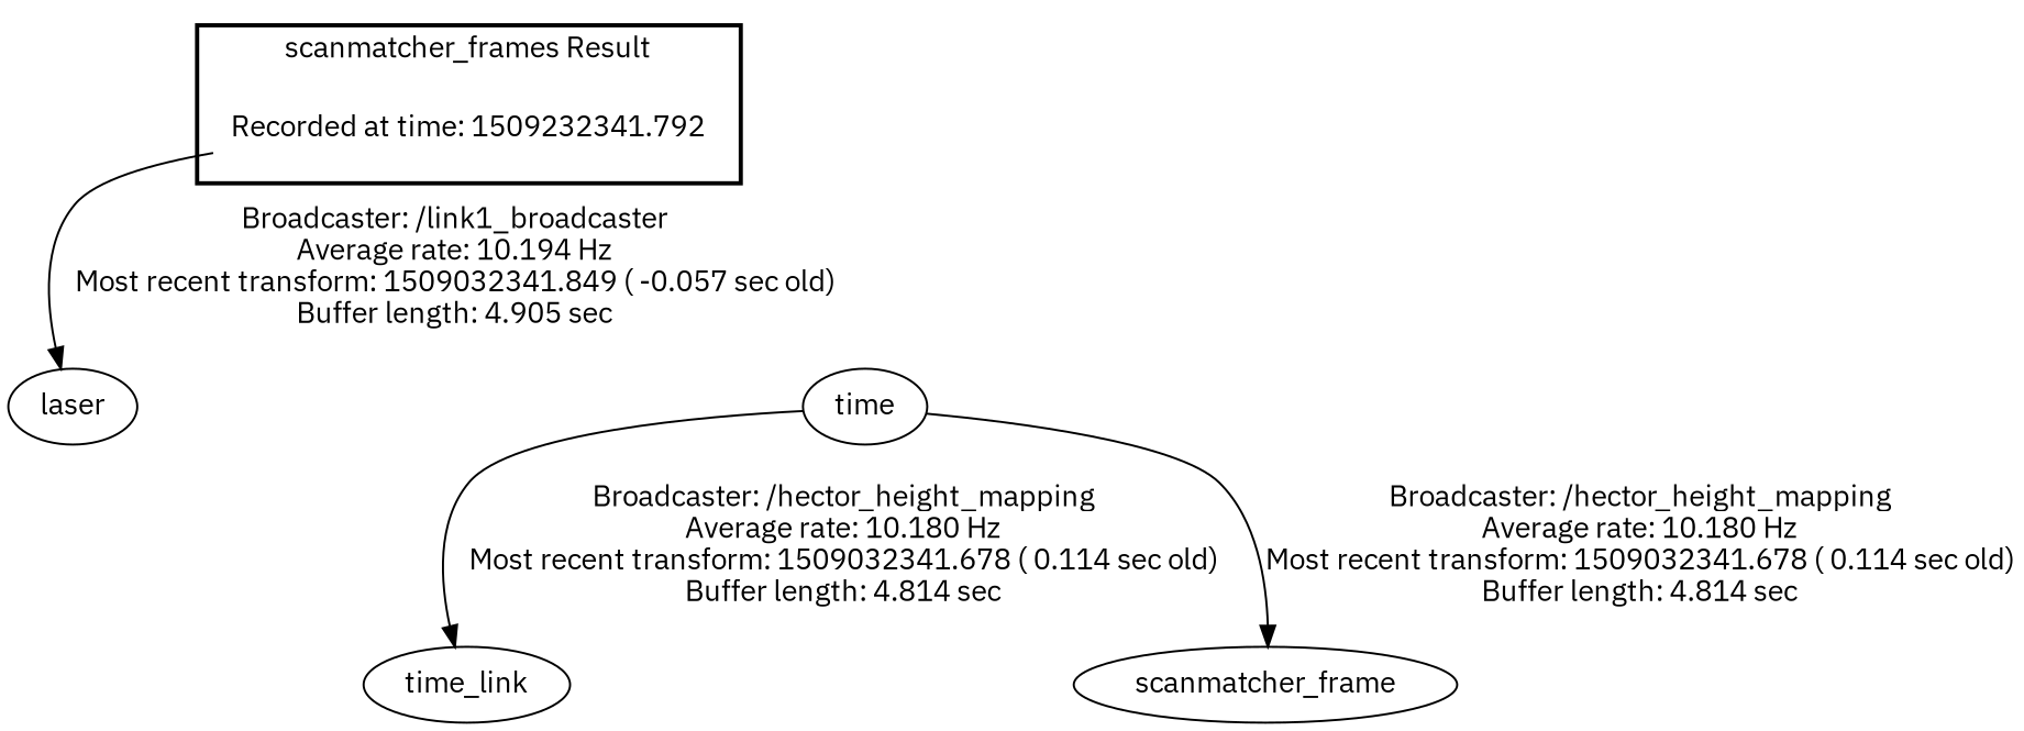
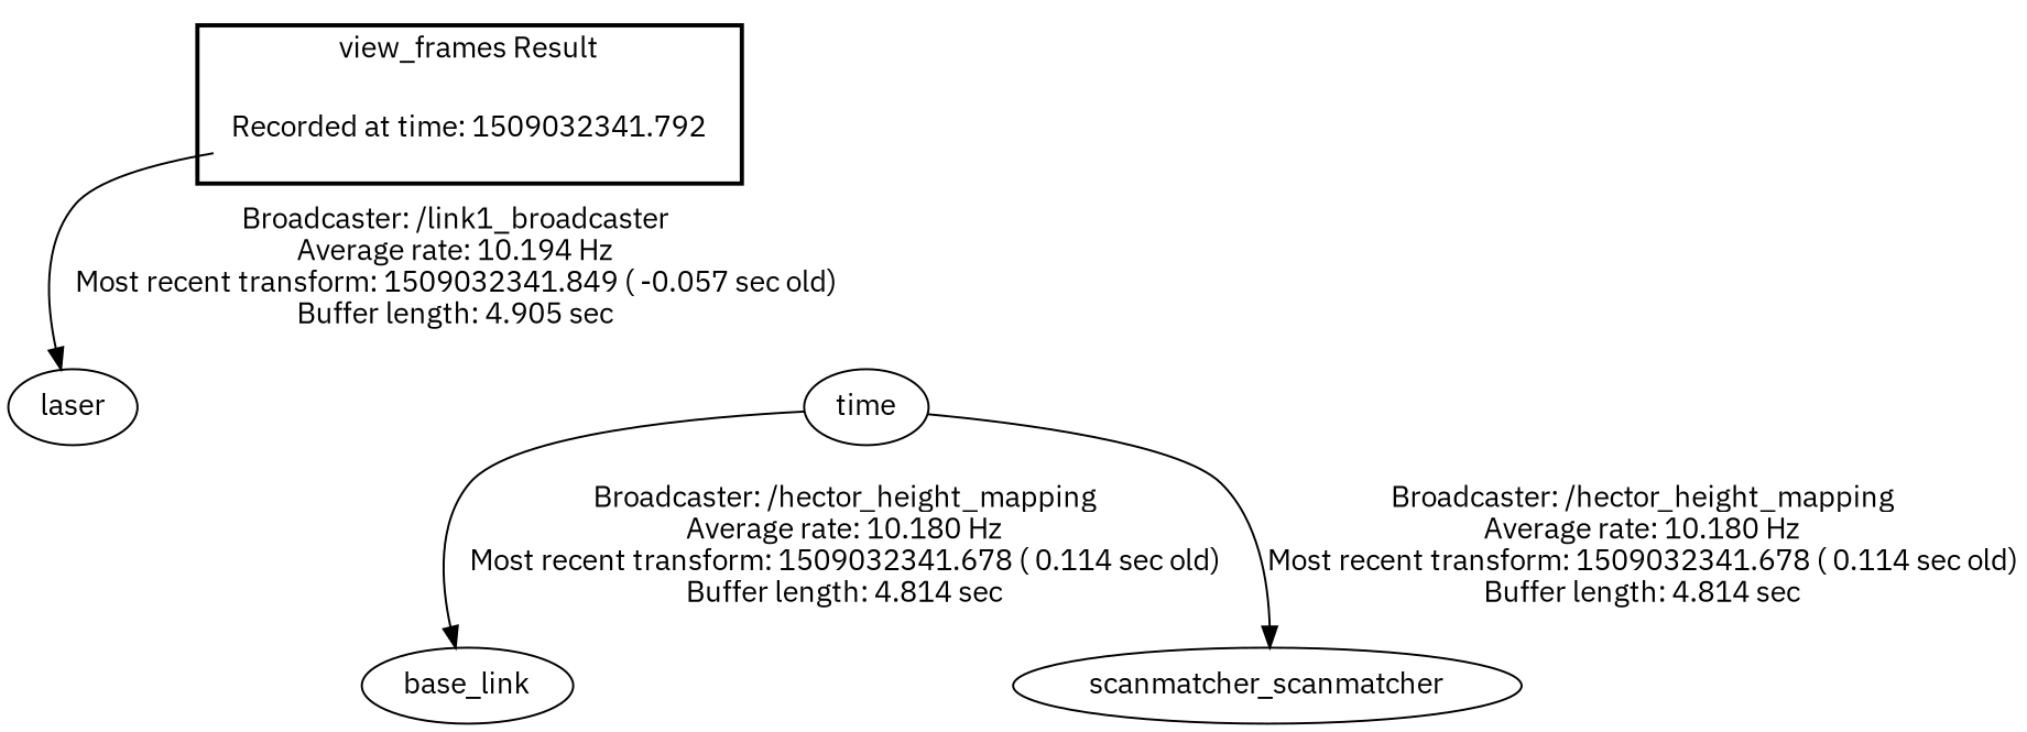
  digraph {
    fontname="IBM Plex Sans"
    node [fontname="IBM Plex Sans"]
    edge [fontname="IBM Plex Sans"]
-   "Recorded at time: 1509032341.792" [shape=plaintext label="Recorded at time: 1509232341.792"]
+   "Recorded at time: 1509032341.792" [shape=plaintext]
    laser
    n3 [label=time]
-   base_link [label=time_link]
-   scanmatcher_frame
+   base_link
+   scanmatcher_frame [label=scanmatcher_scanmatcher]
    subgraph cluster_1 {
      color=black
-     label="scanmatcher_frames Result"
+     label="view_frames Result"
      style=bold
      "Recorded at time: 1509032341.792"
    }
    "Recorded at time: 1509032341.792" -> laser [label="Broadcaster: /link1_broadcaster\nAverage rate: 10.194 Hz\nMost recent transform: 1509032341.849 ( -0.057 sec old)\nBuffer length: 4.905 sec\n"]
    "Recorded at time: 1509032341.792" -> n3 [style=invis]
    n3 -> base_link [label="Broadcaster: /hector_height_mapping\nAverage rate: 10.180 Hz\nMost recent transform: 1509032341.678 ( 0.114 sec old)\nBuffer length: 4.814 sec\n"]
    n3 -> scanmatcher_frame [label="Broadcaster: /hector_height_mapping\nAverage rate: 10.180 Hz\nMost recent transform: 1509032341.678 ( 0.114 sec old)\nBuffer length: 4.814 sec\n"]
  }
